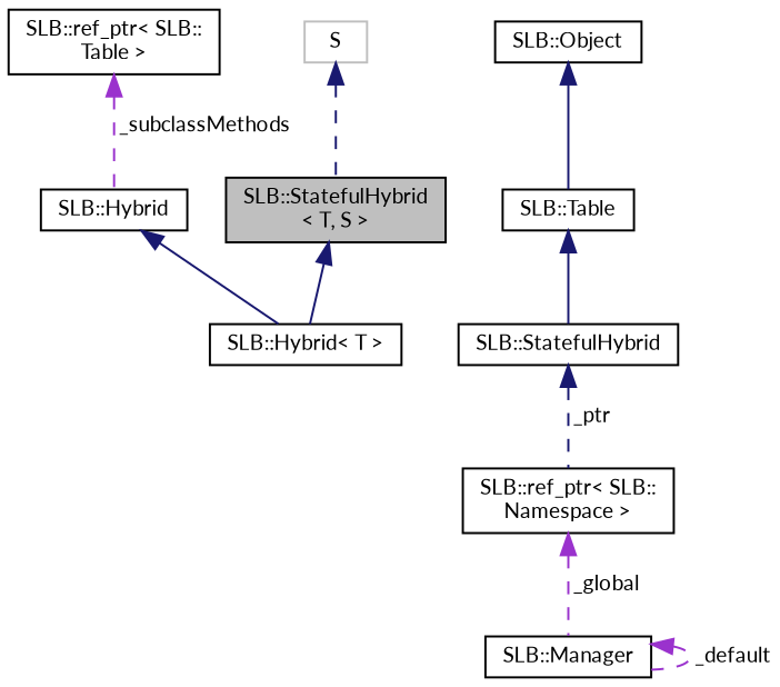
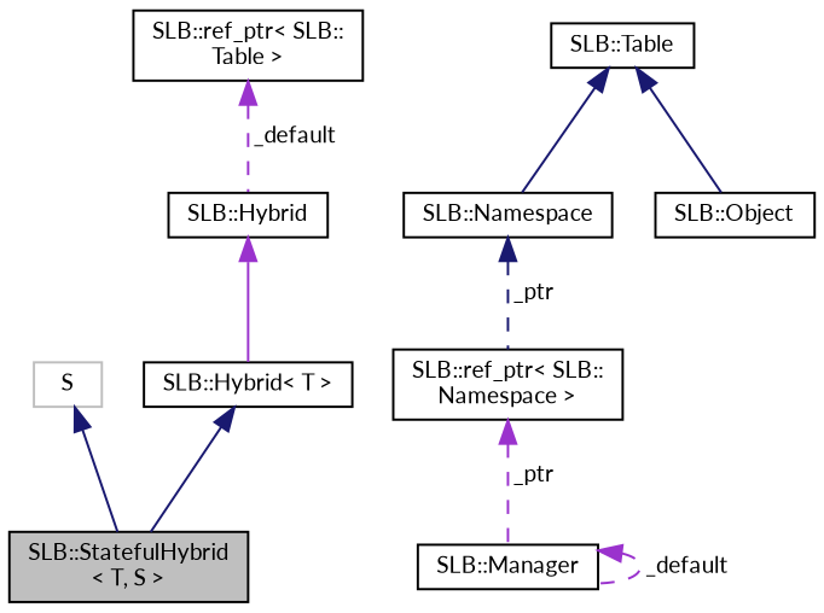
  digraph {
    fontname=Lato
    node [color=black fillcolor=white fontname=Lato fontsize=10 shape=record style=filled]
    edge [color=midnightblue dir=back fontname=Lato fontsize=10 labelfontname=Helvetica labelfontsize=10 style=solid]
    n1 [fillcolor=grey75 fontcolor=black height=0.2 label="SLB::StatefulHybrid\l\< T, S \>" width=0.4]
    n2 [color=grey75 height=0.2 label=S width=0.4]
    n3 [height=0.2 label="SLB::Hybrid\< T \>" width=0.4]
    n4 [height=0.2 label="SLB::Hybrid" width=0.4]
    n5 [height=0.2 label="SLB::ref_ptr\< SLB::\lTable \>" width=0.4]
    n6 [height=0.2 label="SLB::Table" width=0.4]
-   n7 [height=0.2 label="SLB::StatefulHybrid" width=0.4]
+   n7 [height=0.2 label="SLB::Namespace" width=0.4]
    n8 [height=0.2 label="SLB::ref_ptr\< SLB::\lNamespace \>" width=0.4]
    n9 [height=0.2 label="SLB::Object" width=0.4]
    n10 [height=0.2 label="SLB::Manager" width=0.4]
-   n2 -> n1 [style=dashed]
-   n1 -> n3
-   n4 -> n3
-   n5 -> n4 [color=darkorchid3 label=" _subclassMethods" style=dashed]
+   n2 -> n1
+   n3 -> n1
+   n4 -> n3 [color=darkorchid3]
+   n5 -> n4 [color=darkorchid3 label=" _default" style=dashed]
    n6 -> n7
    n7 -> n8 [label=" _ptr" style=dashed]
-   n8 -> n10 [color=darkorchid3 label=" _global" style=dashed]
-   n9 -> n6
+   n8 -> n10 [color=darkorchid3 label=" _ptr" style=dashed]
+   n6 -> n9
    n10 -> n10 [color=darkorchid3 label=" _default" style=dashed]
  }
